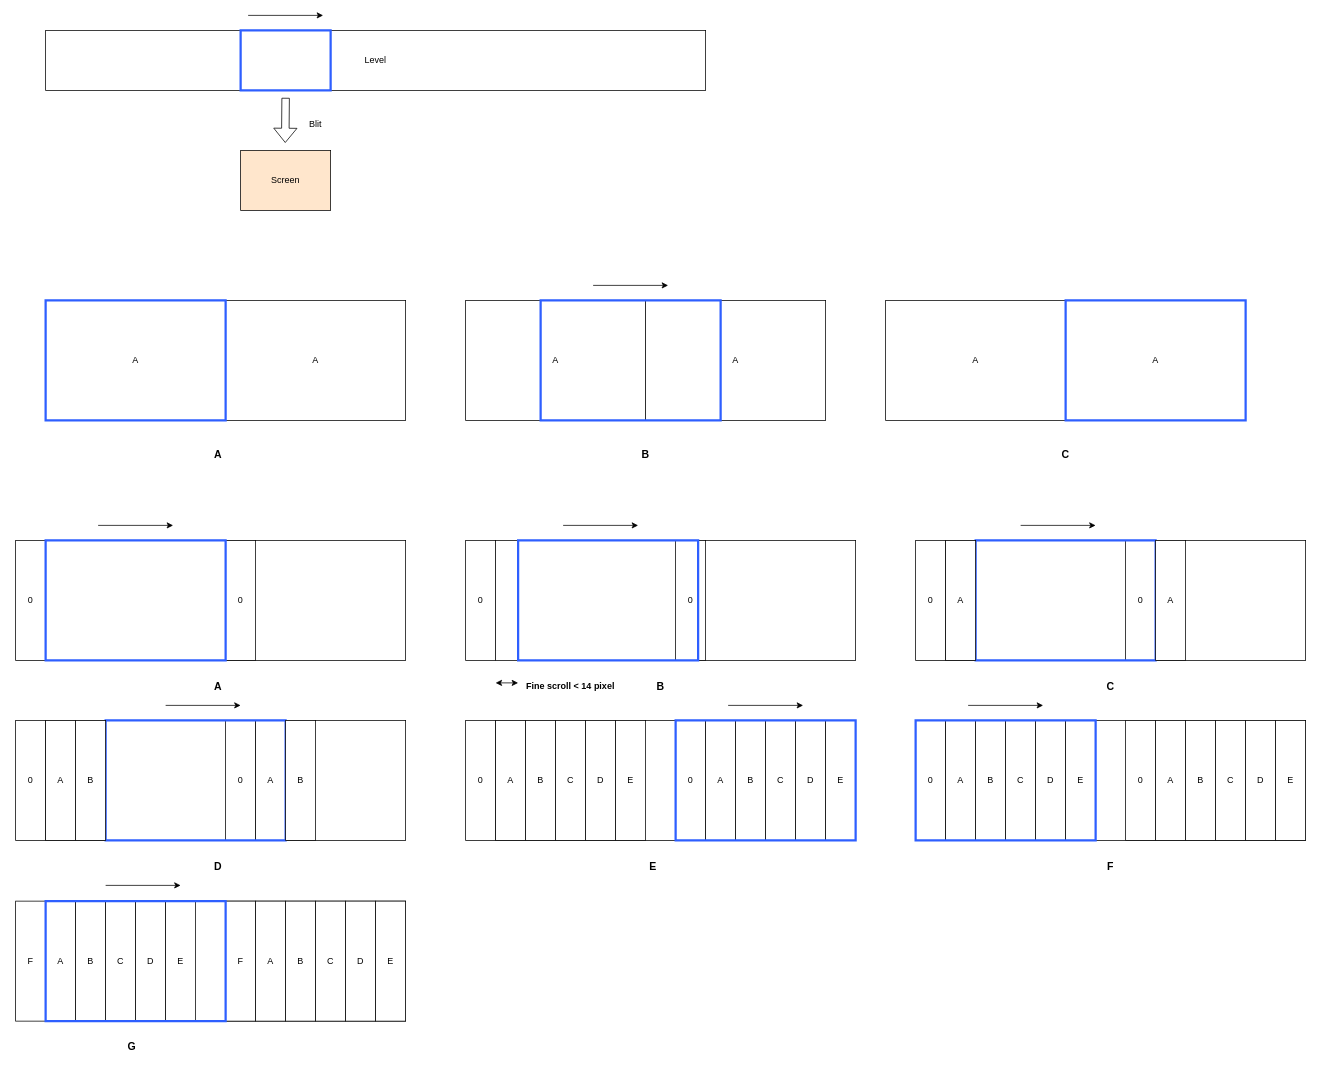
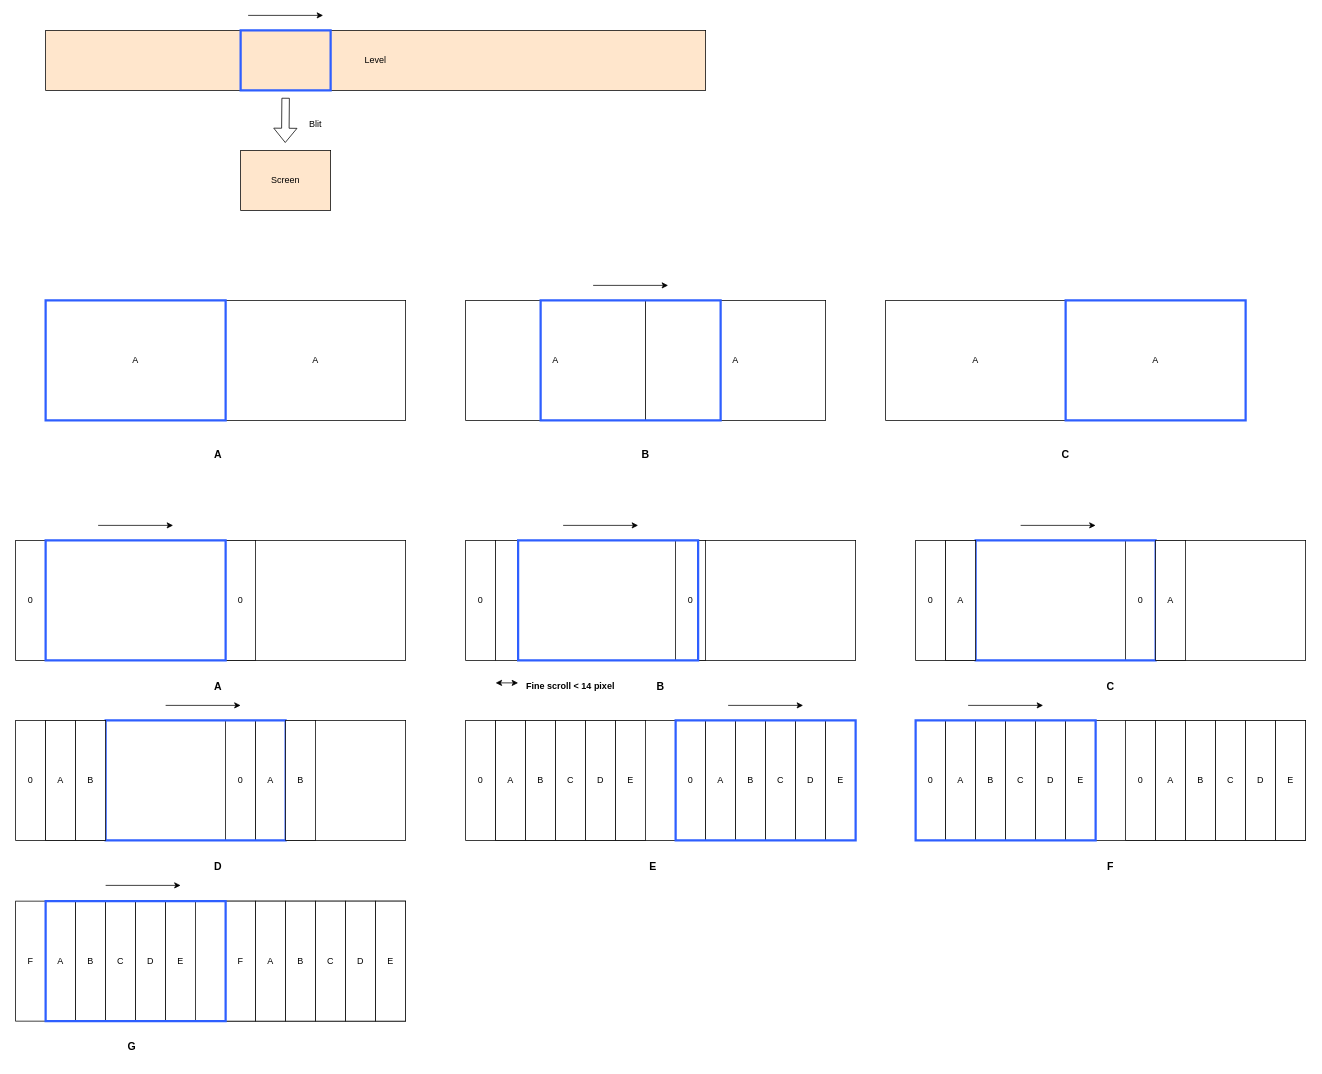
  <mxCell id="0" />
  <mxCell id="1" parent="0" />
  <mxCell id="2" value="A" style="rounded=0;whiteSpace=wrap;html=1;" parent="1" vertex="1"><mxGeometry x="300" y="400" width="240" height="160" as="geometry" /></mxCell>
- <mxCell id="3" value="Level" style="rounded=0;whiteSpace=wrap;html=1;" parent="1" vertex="1"><mxGeometry x="60" y="40" width="880" height="80" as="geometry" /></mxCell>
+ <mxCell id="3" value="Level" style="rounded=0;whiteSpace=wrap;html=1;fillColor=#ffe6cc;" parent="1" vertex="1"><mxGeometry x="60" y="40" width="880" height="80" as="geometry" /></mxCell>
  <mxCell id="4" value="" style="rounded=0;whiteSpace=wrap;html=1;strokeWidth=3;strokeColor=#2E5FFF;fillColor=none;" parent="1" vertex="1"><mxGeometry x="320" y="40" width="120" height="80" as="geometry" /></mxCell>
  <mxCell id="5" value="Screen" style="rounded=0;whiteSpace=wrap;html=1;fillColor=#ffe6cc;" parent="1" vertex="1"><mxGeometry x="320" y="200" width="120" height="80" as="geometry" /></mxCell>
  <mxCell id="6" value="" style="shape=flexArrow;endArrow=classic;html=1;rounded=0;" parent="1" edge="1"><mxGeometry width="50" height="50" relative="1" as="geometry"><mxPoint x="380" y="130" as="sourcePoint" /><mxPoint x="379.5" y="190" as="targetPoint" /></mxGeometry></mxCell>
  <mxCell id="7" value="Blit" style="text;html=1;align=center;verticalAlign=middle;whiteSpace=wrap;rounded=0;" parent="1" vertex="1"><mxGeometry x="390" y="150" width="60" height="30" as="geometry" /></mxCell>
  <mxCell id="8" value="A" style="rounded=0;whiteSpace=wrap;html=1;" parent="1" vertex="1"><mxGeometry x="60" y="400" width="240" height="160" as="geometry" /></mxCell>
  <mxCell id="9" value="" style="rounded=0;whiteSpace=wrap;html=1;strokeWidth=3;strokeColor=#2E5FFF;fillColor=none;" parent="1" vertex="1"><mxGeometry x="60" y="400" width="240" height="160" as="geometry" /></mxCell>
  <mxCell id="10" value="A" style="rounded=0;whiteSpace=wrap;html=1;" parent="1" vertex="1"><mxGeometry x="860" y="400" width="240" height="160" as="geometry" /></mxCell>
  <mxCell id="11" value="A" style="rounded=0;whiteSpace=wrap;html=1;" parent="1" vertex="1"><mxGeometry x="620" y="400" width="240" height="160" as="geometry" /></mxCell>
  <mxCell id="12" value="" style="rounded=0;whiteSpace=wrap;html=1;strokeWidth=3;strokeColor=#2E5FFF;fillColor=none;" parent="1" vertex="1"><mxGeometry x="720" y="400" width="240" height="160" as="geometry" /></mxCell>
  <mxCell id="13" value="A" style="rounded=0;whiteSpace=wrap;html=1;" parent="1" vertex="1"><mxGeometry x="1420" y="400" width="240" height="160" as="geometry" /></mxCell>
  <mxCell id="14" value="A" style="rounded=0;whiteSpace=wrap;html=1;" parent="1" vertex="1"><mxGeometry x="1180" y="400" width="240" height="160" as="geometry" /></mxCell>
  <mxCell id="15" value="" style="rounded=0;whiteSpace=wrap;html=1;strokeWidth=3;strokeColor=#2E5FFF;fillColor=none;" parent="1" vertex="1"><mxGeometry x="1420" y="400" width="240" height="160" as="geometry" /></mxCell>
  <mxCell id="16" value="" style="rounded=0;whiteSpace=wrap;html=1;" parent="1" vertex="1"><mxGeometry x="60" y="720" width="480" height="160" as="geometry" /></mxCell>
  <mxCell id="17" value="0" style="rounded=0;whiteSpace=wrap;html=1;" parent="1" vertex="1"><mxGeometry x="300" y="720" width="40" height="160" as="geometry" /></mxCell>
  <mxCell id="18" value="0" style="rounded=0;whiteSpace=wrap;html=1;" parent="1" vertex="1"><mxGeometry x="20" y="720" width="40" height="160" as="geometry" /></mxCell>
  <mxCell id="19" value="" style="rounded=0;whiteSpace=wrap;html=1;strokeWidth=3;strokeColor=#2E5FFF;fillColor=none;" parent="1" vertex="1"><mxGeometry x="60" y="720" width="240" height="160" as="geometry" /></mxCell>
  <mxCell id="20" value="" style="rounded=0;whiteSpace=wrap;html=1;" parent="1" vertex="1"><mxGeometry x="660" y="720" width="480" height="160" as="geometry" /></mxCell>
  <mxCell id="21" value="0" style="rounded=0;whiteSpace=wrap;html=1;" parent="1" vertex="1"><mxGeometry x="900" y="720" width="40" height="160" as="geometry" /></mxCell>
  <mxCell id="22" value="0" style="rounded=0;whiteSpace=wrap;html=1;" parent="1" vertex="1"><mxGeometry x="620" y="720" width="40" height="160" as="geometry" /></mxCell>
  <mxCell id="23" value="" style="rounded=0;whiteSpace=wrap;html=1;strokeWidth=3;strokeColor=#2E5FFF;fillColor=none;" parent="1" vertex="1"><mxGeometry x="690" y="720" width="240" height="160" as="geometry" /></mxCell>
  <mxCell id="24" value="" style="rounded=0;whiteSpace=wrap;html=1;" parent="1" vertex="1"><mxGeometry x="1260" y="720" width="480" height="160" as="geometry" /></mxCell>
  <mxCell id="25" value="0" style="rounded=0;whiteSpace=wrap;html=1;" parent="1" vertex="1"><mxGeometry x="1500" y="720" width="40" height="160" as="geometry" /></mxCell>
  <mxCell id="26" value="0" style="rounded=0;whiteSpace=wrap;html=1;" parent="1" vertex="1"><mxGeometry x="1220" y="720" width="40" height="160" as="geometry" /></mxCell>
  <mxCell id="27" value="" style="rounded=0;whiteSpace=wrap;html=1;strokeWidth=3;strokeColor=#2E5FFF;fillColor=none;" parent="1" vertex="1"><mxGeometry x="1300" y="720" width="240" height="160" as="geometry" /></mxCell>
  <mxCell id="28" value="A" style="rounded=0;whiteSpace=wrap;html=1;" parent="1" vertex="1"><mxGeometry x="1260" y="720" width="40" height="160" as="geometry" /></mxCell>
  <mxCell id="29" value="A" style="rounded=0;whiteSpace=wrap;html=1;" parent="1" vertex="1"><mxGeometry x="1540" y="720" width="40" height="160" as="geometry" /></mxCell>
  <mxCell id="30" value="" style="rounded=0;whiteSpace=wrap;html=1;" parent="1" vertex="1"><mxGeometry x="60" y="960" width="480" height="160" as="geometry" /></mxCell>
  <mxCell id="31" value="0" style="rounded=0;whiteSpace=wrap;html=1;" parent="1" vertex="1"><mxGeometry x="300" y="960" width="40" height="160" as="geometry" /></mxCell>
  <mxCell id="32" value="0" style="rounded=0;whiteSpace=wrap;html=1;" parent="1" vertex="1"><mxGeometry x="20" y="960" width="40" height="160" as="geometry" /></mxCell>
  <mxCell id="33" value="A" style="rounded=0;whiteSpace=wrap;html=1;" parent="1" vertex="1"><mxGeometry x="60" y="960" width="40" height="160" as="geometry" /></mxCell>
  <mxCell id="34" value="A" style="rounded=0;whiteSpace=wrap;html=1;" parent="1" vertex="1"><mxGeometry x="340" y="960" width="40" height="160" as="geometry" /></mxCell>
  <mxCell id="35" value="" style="rounded=0;whiteSpace=wrap;html=1;strokeWidth=3;strokeColor=#2E5FFF;fillColor=none;" parent="1" vertex="1"><mxGeometry x="140" y="960" width="240" height="160" as="geometry" /></mxCell>
  <mxCell id="36" value="B" style="rounded=0;whiteSpace=wrap;html=1;" parent="1" vertex="1"><mxGeometry x="100" y="960" width="40" height="160" as="geometry" /></mxCell>
  <mxCell id="37" value="B" style="rounded=0;whiteSpace=wrap;html=1;" parent="1" vertex="1"><mxGeometry x="380" y="960" width="40" height="160" as="geometry" /></mxCell>
  <mxCell id="38" value="" style="rounded=0;whiteSpace=wrap;html=1;" parent="1" vertex="1"><mxGeometry x="660" y="960" width="480" height="160" as="geometry" /></mxCell>
  <mxCell id="39" value="0" style="rounded=0;whiteSpace=wrap;html=1;" parent="1" vertex="1"><mxGeometry x="900" y="960" width="40" height="160" as="geometry" /></mxCell>
  <mxCell id="40" value="0" style="rounded=0;whiteSpace=wrap;html=1;" parent="1" vertex="1"><mxGeometry x="620" y="960" width="40" height="160" as="geometry" /></mxCell>
  <mxCell id="41" value="A" style="rounded=0;whiteSpace=wrap;html=1;" parent="1" vertex="1"><mxGeometry x="660" y="960" width="40" height="160" as="geometry" /></mxCell>
  <mxCell id="42" value="A" style="rounded=0;whiteSpace=wrap;html=1;" parent="1" vertex="1"><mxGeometry x="940" y="960" width="40" height="160" as="geometry" /></mxCell>
  <mxCell id="43" value="B" style="rounded=0;whiteSpace=wrap;html=1;" parent="1" vertex="1"><mxGeometry x="700" y="960" width="40" height="160" as="geometry" /></mxCell>
  <mxCell id="44" value="B" style="rounded=0;whiteSpace=wrap;html=1;" parent="1" vertex="1"><mxGeometry x="980" y="960" width="40" height="160" as="geometry" /></mxCell>
  <mxCell id="45" value="C" style="rounded=0;whiteSpace=wrap;html=1;" parent="1" vertex="1"><mxGeometry x="740" y="960" width="40" height="160" as="geometry" /></mxCell>
  <mxCell id="46" value="C" style="rounded=0;whiteSpace=wrap;html=1;" parent="1" vertex="1"><mxGeometry x="1020" y="960" width="40" height="160" as="geometry" /></mxCell>
  <mxCell id="47" value="D" style="rounded=0;whiteSpace=wrap;html=1;" parent="1" vertex="1"><mxGeometry x="780" y="960" width="40" height="160" as="geometry" /></mxCell>
  <mxCell id="48" value="D" style="rounded=0;whiteSpace=wrap;html=1;" parent="1" vertex="1"><mxGeometry x="1060" y="960" width="40" height="160" as="geometry" /></mxCell>
  <mxCell id="49" value="E" style="rounded=0;whiteSpace=wrap;html=1;" parent="1" vertex="1"><mxGeometry x="820" y="960" width="40" height="160" as="geometry" /></mxCell>
  <mxCell id="50" value="E" style="rounded=0;whiteSpace=wrap;html=1;" parent="1" vertex="1"><mxGeometry x="1100" y="960" width="40" height="160" as="geometry" /></mxCell>
  <mxCell id="51" value="" style="rounded=0;whiteSpace=wrap;html=1;strokeWidth=3;strokeColor=#2E5FFF;fillColor=none;" parent="1" vertex="1"><mxGeometry x="900" y="960" width="240" height="160" as="geometry" /></mxCell>
  <mxCell id="52" value="" style="rounded=0;whiteSpace=wrap;html=1;" parent="1" vertex="1"><mxGeometry x="1260" y="960" width="480" height="160" as="geometry" /></mxCell>
  <mxCell id="53" value="0" style="rounded=0;whiteSpace=wrap;html=1;" parent="1" vertex="1"><mxGeometry x="1500" y="960" width="40" height="160" as="geometry" /></mxCell>
  <mxCell id="54" value="0" style="rounded=0;whiteSpace=wrap;html=1;" parent="1" vertex="1"><mxGeometry x="1220" y="960" width="40" height="160" as="geometry" /></mxCell>
  <mxCell id="55" value="A" style="rounded=0;whiteSpace=wrap;html=1;" parent="1" vertex="1"><mxGeometry x="1260" y="960" width="40" height="160" as="geometry" /></mxCell>
  <mxCell id="56" value="A" style="rounded=0;whiteSpace=wrap;html=1;" parent="1" vertex="1"><mxGeometry x="1540" y="960" width="40" height="160" as="geometry" /></mxCell>
  <mxCell id="57" value="B" style="rounded=0;whiteSpace=wrap;html=1;" parent="1" vertex="1"><mxGeometry x="1300" y="960" width="40" height="160" as="geometry" /></mxCell>
  <mxCell id="58" value="B" style="rounded=0;whiteSpace=wrap;html=1;" parent="1" vertex="1"><mxGeometry x="1580" y="960" width="40" height="160" as="geometry" /></mxCell>
  <mxCell id="59" value="C" style="rounded=0;whiteSpace=wrap;html=1;" parent="1" vertex="1"><mxGeometry x="1340" y="960" width="40" height="160" as="geometry" /></mxCell>
  <mxCell id="60" value="C" style="rounded=0;whiteSpace=wrap;html=1;" parent="1" vertex="1"><mxGeometry x="1620" y="960" width="40" height="160" as="geometry" /></mxCell>
  <mxCell id="61" value="D" style="rounded=0;whiteSpace=wrap;html=1;" parent="1" vertex="1"><mxGeometry x="1380" y="960" width="40" height="160" as="geometry" /></mxCell>
  <mxCell id="62" value="D" style="rounded=0;whiteSpace=wrap;html=1;" parent="1" vertex="1"><mxGeometry x="1660" y="960" width="40" height="160" as="geometry" /></mxCell>
  <mxCell id="63" value="E" style="rounded=0;whiteSpace=wrap;html=1;" parent="1" vertex="1"><mxGeometry x="1420" y="960" width="40" height="160" as="geometry" /></mxCell>
  <mxCell id="64" value="E" style="rounded=0;whiteSpace=wrap;html=1;" parent="1" vertex="1"><mxGeometry x="1700" y="960" width="40" height="160" as="geometry" /></mxCell>
  <mxCell id="65" value="" style="rounded=0;whiteSpace=wrap;html=1;strokeWidth=3;strokeColor=#2E5FFF;fillColor=none;" parent="1" vertex="1"><mxGeometry x="1220" y="960" width="240" height="160" as="geometry" /></mxCell>
  <mxCell id="66" value="" style="rounded=0;whiteSpace=wrap;html=1;" parent="1" vertex="1"><mxGeometry x="60" y="1201" width="480" height="160" as="geometry" /></mxCell>
  <mxCell id="67" value="F" style="rounded=0;whiteSpace=wrap;html=1;" parent="1" vertex="1"><mxGeometry x="300" y="1201" width="40" height="160" as="geometry" /></mxCell>
  <mxCell id="68" value="F" style="rounded=0;whiteSpace=wrap;html=1;" parent="1" vertex="1"><mxGeometry x="20" y="1201" width="40" height="160" as="geometry" /></mxCell>
  <mxCell id="69" value="A" style="rounded=0;whiteSpace=wrap;html=1;" parent="1" vertex="1"><mxGeometry x="60" y="1201" width="40" height="160" as="geometry" /></mxCell>
  <mxCell id="70" value="A" style="rounded=0;whiteSpace=wrap;html=1;" parent="1" vertex="1"><mxGeometry x="340" y="1201" width="40" height="160" as="geometry" /></mxCell>
  <mxCell id="71" value="B" style="rounded=0;whiteSpace=wrap;html=1;" parent="1" vertex="1"><mxGeometry x="100" y="1201" width="40" height="160" as="geometry" /></mxCell>
  <mxCell id="72" value="B" style="rounded=0;whiteSpace=wrap;html=1;" parent="1" vertex="1"><mxGeometry x="380" y="1201" width="40" height="160" as="geometry" /></mxCell>
  <mxCell id="73" value="C" style="rounded=0;whiteSpace=wrap;html=1;" parent="1" vertex="1"><mxGeometry x="140" y="1201" width="40" height="160" as="geometry" /></mxCell>
  <mxCell id="74" value="C" style="rounded=0;whiteSpace=wrap;html=1;" parent="1" vertex="1"><mxGeometry x="420" y="1201" width="40" height="160" as="geometry" /></mxCell>
  <mxCell id="75" value="D" style="rounded=0;whiteSpace=wrap;html=1;" parent="1" vertex="1"><mxGeometry x="180" y="1201" width="40" height="160" as="geometry" /></mxCell>
  <mxCell id="76" value="D" style="rounded=0;whiteSpace=wrap;html=1;" parent="1" vertex="1"><mxGeometry x="460" y="1201" width="40" height="160" as="geometry" /></mxCell>
  <mxCell id="77" value="E" style="rounded=0;whiteSpace=wrap;html=1;" parent="1" vertex="1"><mxGeometry x="220" y="1201" width="40" height="160" as="geometry" /></mxCell>
  <mxCell id="78" value="E" style="rounded=0;whiteSpace=wrap;html=1;" parent="1" vertex="1"><mxGeometry x="500" y="1201" width="40" height="160" as="geometry" /></mxCell>
  <mxCell id="79" value="" style="rounded=0;whiteSpace=wrap;html=1;strokeWidth=3;strokeColor=#2E5FFF;fillColor=none;" parent="1" vertex="1"><mxGeometry x="60" y="1201" width="240" height="160" as="geometry" /></mxCell>
  <mxCell id="80" value="" style="endArrow=classic;html=1;rounded=0;" edge="1" parent="1"><mxGeometry width="50" height="50" relative="1" as="geometry"><mxPoint x="330" y="20" as="sourcePoint" /><mxPoint x="430" y="20" as="targetPoint" /></mxGeometry></mxCell>
  <mxCell id="81" value="" style="endArrow=classic;html=1;rounded=0;" edge="1" parent="1"><mxGeometry width="50" height="50" relative="1" as="geometry"><mxPoint x="790" y="380" as="sourcePoint" /><mxPoint x="890" y="380" as="targetPoint" /></mxGeometry></mxCell>
  <mxCell id="82" value="&lt;font style=&quot;font-size: 14px;&quot;&gt;&lt;b&gt;A&lt;/b&gt;&lt;/font&gt;" style="text;html=1;align=center;verticalAlign=middle;whiteSpace=wrap;rounded=0;" vertex="1" parent="1"><mxGeometry x="260" y="590" width="60" height="30" as="geometry" /></mxCell>
  <mxCell id="83" value="&lt;font style=&quot;font-size: 14px;&quot;&gt;&lt;b&gt;B&lt;/b&gt;&lt;/font&gt;" style="text;html=1;align=center;verticalAlign=middle;whiteSpace=wrap;rounded=0;" vertex="1" parent="1"><mxGeometry x="830" y="590" width="60" height="30" as="geometry" /></mxCell>
  <mxCell id="84" value="&lt;font style=&quot;font-size: 14px;&quot;&gt;&lt;b&gt;C&lt;/b&gt;&lt;/font&gt;" style="text;html=1;align=center;verticalAlign=middle;whiteSpace=wrap;rounded=0;" vertex="1" parent="1"><mxGeometry x="1390" y="590" width="60" height="30" as="geometry" /></mxCell>
  <mxCell id="85" value="&lt;font style=&quot;font-size: 14px;&quot;&gt;&lt;b&gt;A&lt;/b&gt;&lt;/font&gt;" style="text;html=1;align=center;verticalAlign=middle;whiteSpace=wrap;rounded=0;" vertex="1" parent="1"><mxGeometry x="260" y="900" width="60" height="30" as="geometry" /></mxCell>
  <mxCell id="86" value="&lt;font style=&quot;font-size: 14px;&quot;&gt;&lt;b&gt;B&lt;/b&gt;&lt;/font&gt;" style="text;html=1;align=center;verticalAlign=middle;whiteSpace=wrap;rounded=0;" vertex="1" parent="1"><mxGeometry x="850" y="900" width="60" height="30" as="geometry" /></mxCell>
  <mxCell id="87" value="&lt;font style=&quot;font-size: 14px;&quot;&gt;&lt;b&gt;C&lt;/b&gt;&lt;/font&gt;" style="text;html=1;align=center;verticalAlign=middle;whiteSpace=wrap;rounded=0;" vertex="1" parent="1"><mxGeometry x="1450" y="900" width="60" height="30" as="geometry" /></mxCell>
  <mxCell id="88" value="&lt;font style=&quot;font-size: 14px;&quot;&gt;&lt;b&gt;D&lt;/b&gt;&lt;/font&gt;" style="text;html=1;align=center;verticalAlign=middle;whiteSpace=wrap;rounded=0;" vertex="1" parent="1"><mxGeometry x="260" y="1140" width="60" height="30" as="geometry" /></mxCell>
  <mxCell id="89" value="&lt;font style=&quot;font-size: 14px;&quot;&gt;&lt;b&gt;E&lt;/b&gt;&lt;/font&gt;" style="text;html=1;align=center;verticalAlign=middle;whiteSpace=wrap;rounded=0;" vertex="1" parent="1"><mxGeometry x="840" y="1140" width="60" height="30" as="geometry" /></mxCell>
  <mxCell id="90" value="&lt;font style=&quot;font-size: 14px;&quot;&gt;&lt;b&gt;F&lt;/b&gt;&lt;/font&gt;" style="text;html=1;align=center;verticalAlign=middle;whiteSpace=wrap;rounded=0;" vertex="1" parent="1"><mxGeometry x="1450" y="1140" width="60" height="30" as="geometry" /></mxCell>
  <mxCell id="91" value="&lt;font style=&quot;font-size: 14px;&quot;&gt;&lt;b&gt;G&lt;/b&gt;&lt;/font&gt;" style="text;html=1;align=center;verticalAlign=middle;whiteSpace=wrap;rounded=0;" vertex="1" parent="1"><mxGeometry x="145" y="1380" width="60" height="30" as="geometry" /></mxCell>
  <mxCell id="92" value="" style="endArrow=classic;html=1;rounded=0;" edge="1" parent="1"><mxGeometry width="50" height="50" relative="1" as="geometry"><mxPoint x="130" y="700" as="sourcePoint" /><mxPoint x="230" y="700" as="targetPoint" /></mxGeometry></mxCell>
  <mxCell id="93" value="" style="endArrow=classic;startArrow=classic;html=1;rounded=0;" edge="1" parent="1"><mxGeometry width="50" height="50" relative="1" as="geometry"><mxPoint x="660" y="910" as="sourcePoint" /><mxPoint x="690" y="910" as="targetPoint" /></mxGeometry></mxCell>
  <mxCell id="94" value="&lt;b&gt;Fine scroll &amp;lt; 14 pixel&lt;/b&gt;" style="text;html=1;align=center;verticalAlign=middle;whiteSpace=wrap;rounded=0;" vertex="1" parent="1"><mxGeometry x="700" y="900" width="120" height="30" as="geometry" /></mxCell>
  <mxCell id="95" value="" style="endArrow=classic;html=1;rounded=0;" edge="1" parent="1"><mxGeometry width="50" height="50" relative="1" as="geometry"><mxPoint x="750" y="700" as="sourcePoint" /><mxPoint x="850" y="700" as="targetPoint" /></mxGeometry></mxCell>
  <mxCell id="96" value="" style="endArrow=classic;html=1;rounded=0;" edge="1" parent="1"><mxGeometry width="50" height="50" relative="1" as="geometry"><mxPoint x="1360" y="700" as="sourcePoint" /><mxPoint x="1460" y="700" as="targetPoint" /></mxGeometry></mxCell>
  <mxCell id="97" value="" style="endArrow=classic;html=1;rounded=0;" edge="1" parent="1"><mxGeometry width="50" height="50" relative="1" as="geometry"><mxPoint x="1290" y="940" as="sourcePoint" /><mxPoint x="1390" y="940" as="targetPoint" /></mxGeometry></mxCell>
  <mxCell id="98" value="" style="endArrow=classic;html=1;rounded=0;" edge="1" parent="1"><mxGeometry width="50" height="50" relative="1" as="geometry"><mxPoint x="970" y="940" as="sourcePoint" /><mxPoint x="1070" y="940" as="targetPoint" /></mxGeometry></mxCell>
  <mxCell id="99" value="" style="endArrow=classic;html=1;rounded=0;" edge="1" parent="1"><mxGeometry width="50" height="50" relative="1" as="geometry"><mxPoint x="220" y="940" as="sourcePoint" /><mxPoint x="320" y="940" as="targetPoint" /></mxGeometry></mxCell>
  <mxCell id="100" value="" style="endArrow=classic;html=1;rounded=0;" edge="1" parent="1"><mxGeometry width="50" height="50" relative="1" as="geometry"><mxPoint x="140" y="1180" as="sourcePoint" /><mxPoint x="240" y="1180" as="targetPoint" /></mxGeometry></mxCell>
